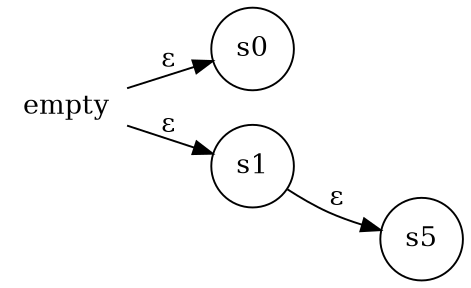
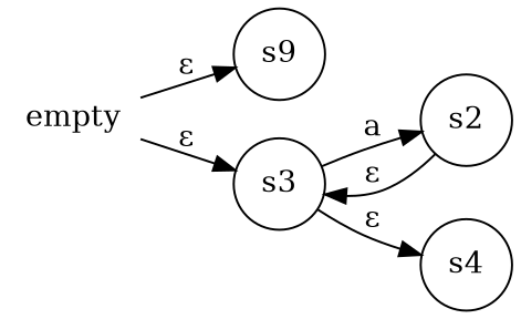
  digraph {
    rankdir=LR
    node [shape=circle]
    empty [shape=plaintext]
-   s0
-   s1
-   s4 [label=s5]
+   s0 [label=s9]
+   s1 [label=s3]
+   s2
+   s4
    empty -> s0 [label="ε"]
    empty -> s1 [label="ε"]
+   s1 -> s2 [label=a]
    s1 -> s4 [label="ε"]
+   s2 -> s1 [label="ε"]
  }
